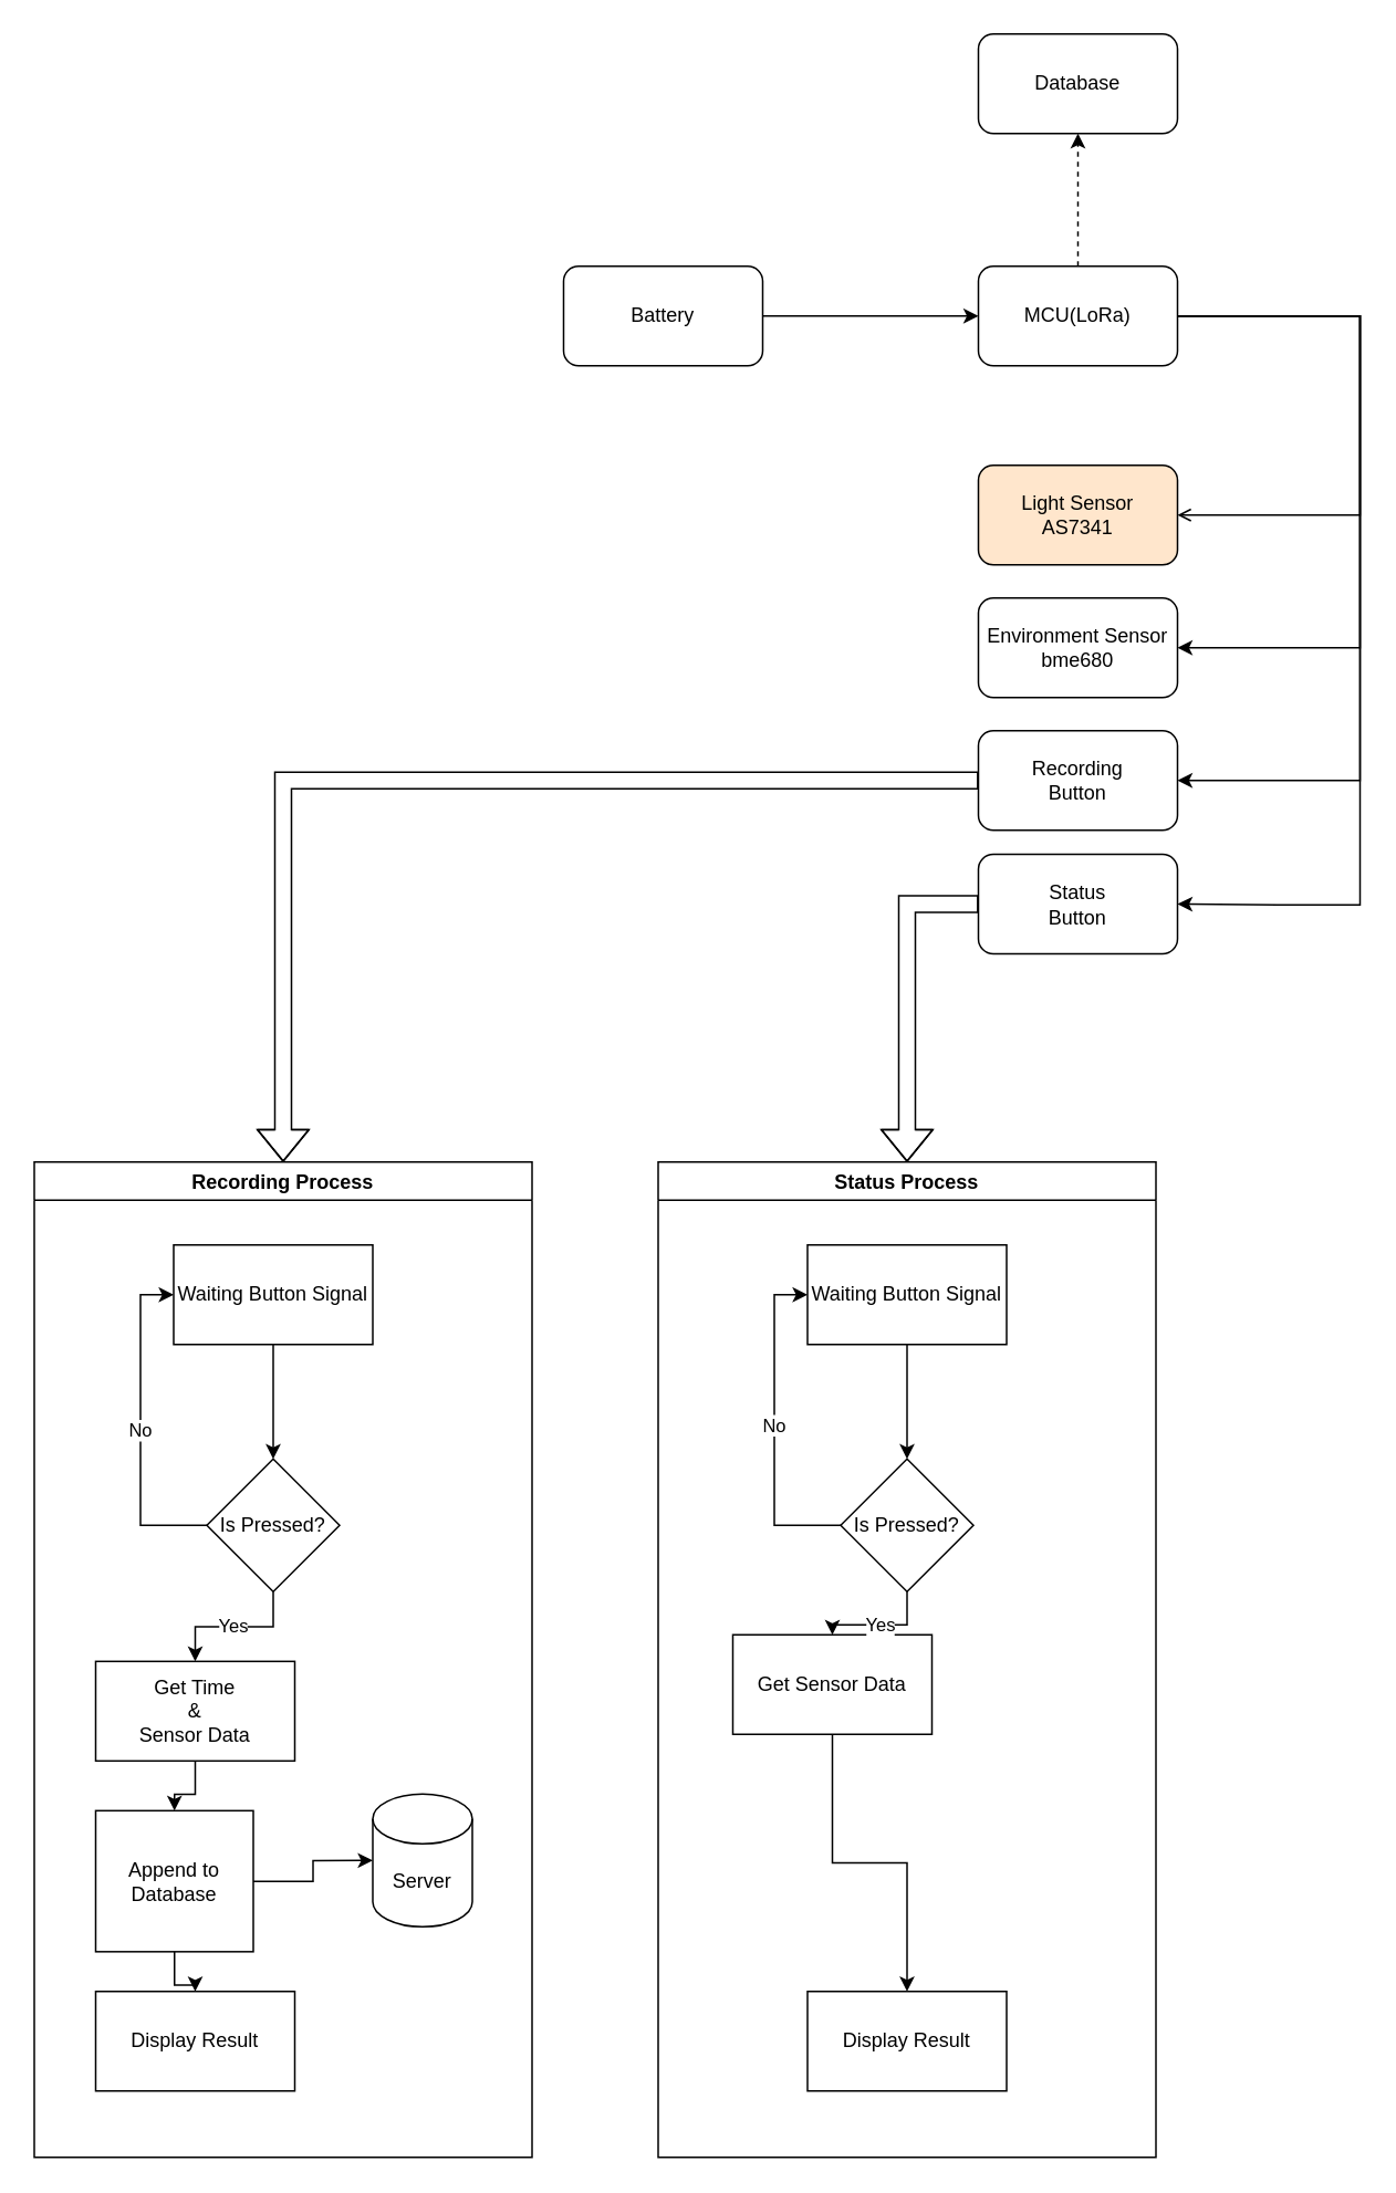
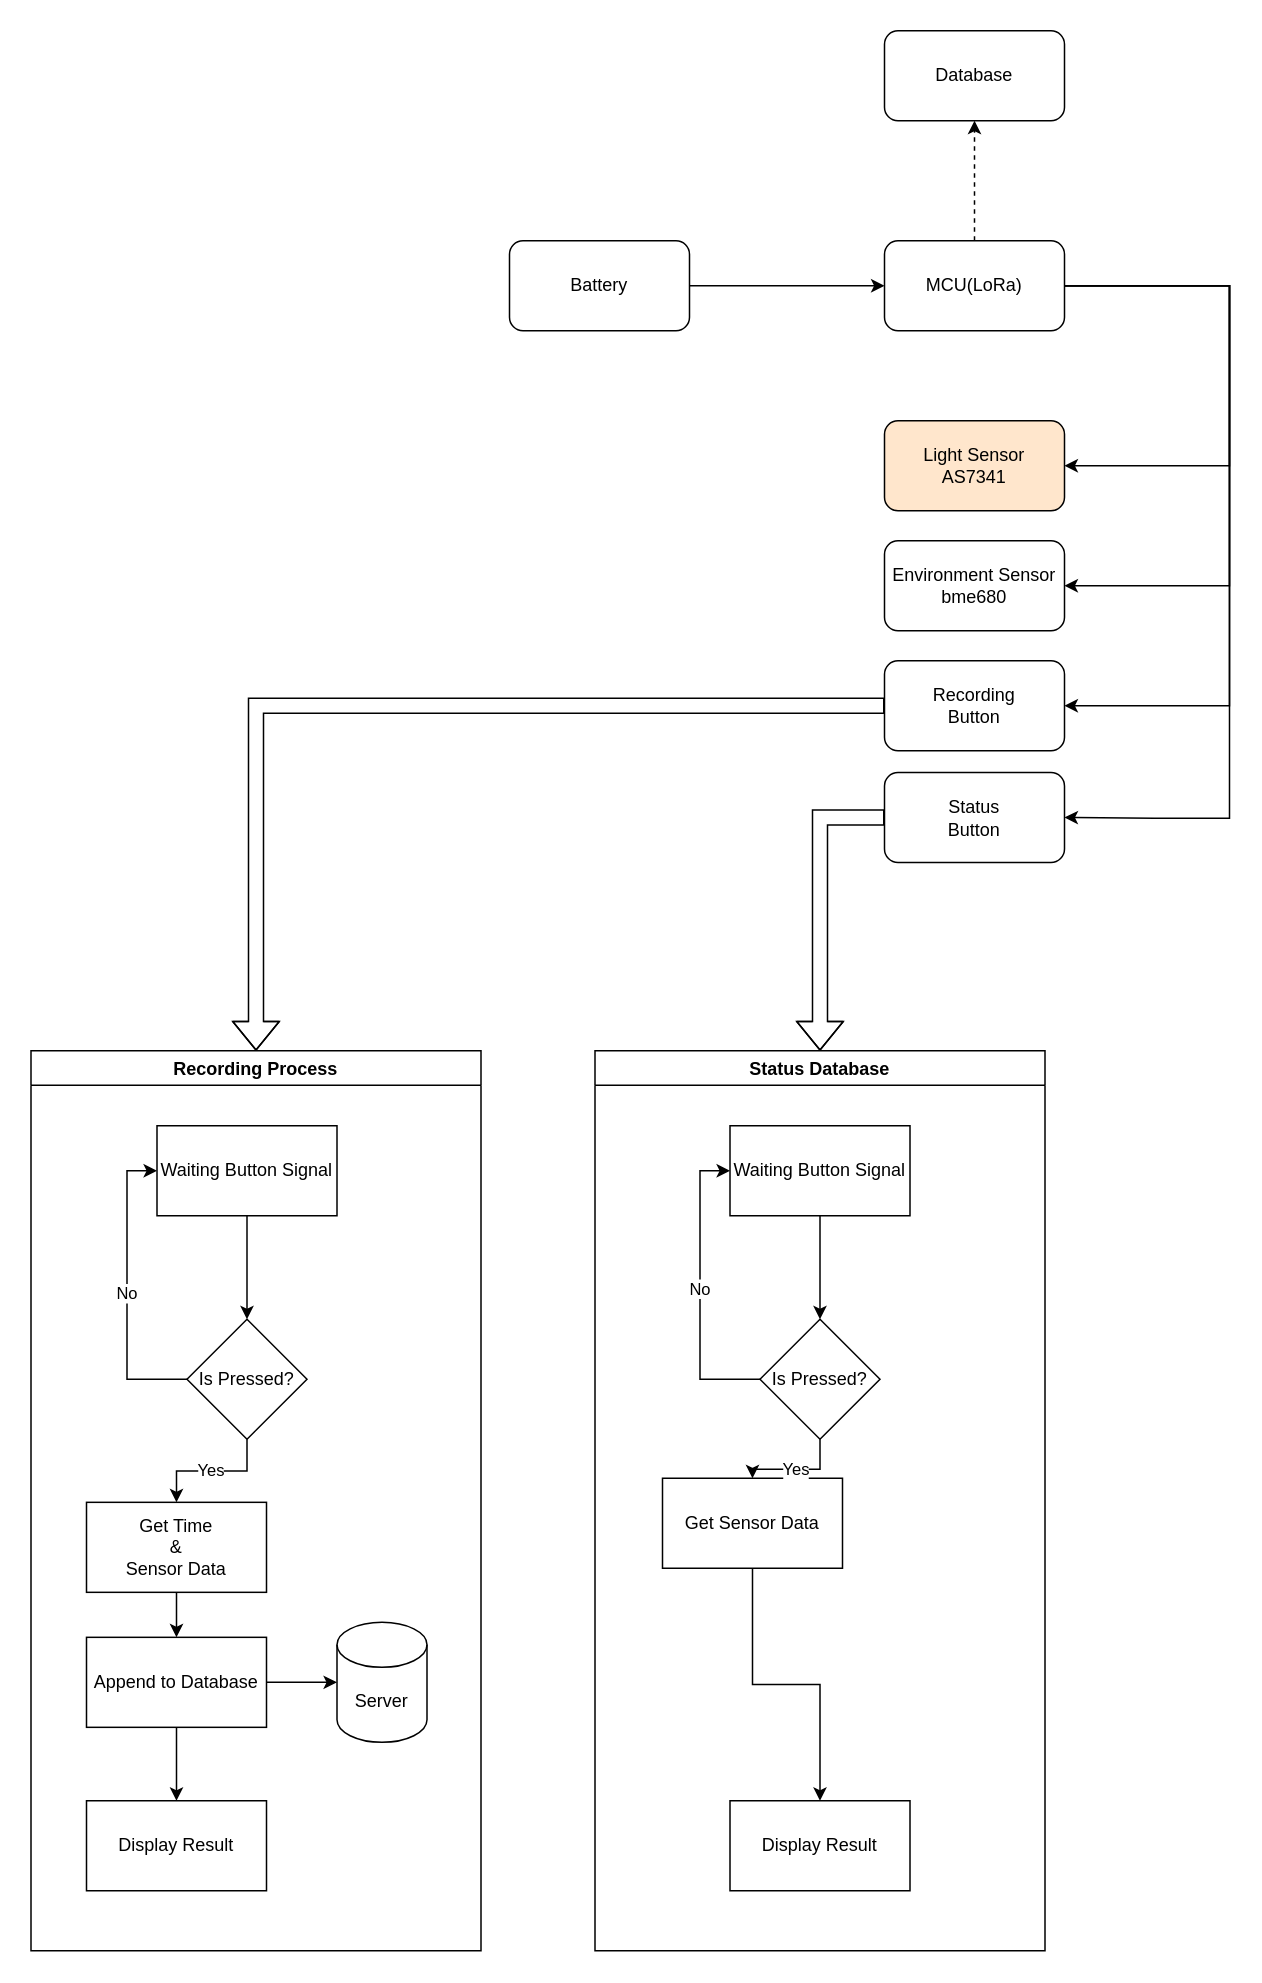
  <mxCell id="0" />
  <mxCell id="1" parent="0" />
  <mxCell id="2" style="edgeStyle=orthogonalEdgeStyle;rounded=0;orthogonalLoop=1;jettySize=auto;html=1;entryX=1;entryY=0.5;entryDx=0;entryDy=0;" parent="1" source="6" target="8" edge="1"><mxGeometry relative="1" as="geometry"><Array as="points"><mxPoint x="819" y="190" /><mxPoint x="819" y="470" /></Array></mxGeometry></mxCell>
  <mxCell id="3" value="" style="edgeStyle=orthogonalEdgeStyle;rounded=0;jumpStyle=arc;orthogonalLoop=1;jettySize=auto;html=1;dashed=1;" parent="1" source="6" target="12" edge="1"><mxGeometry relative="1" as="geometry" /></mxCell>
- <mxCell id="4" style="edgeStyle=orthogonalEdgeStyle;rounded=0;jumpStyle=arc;orthogonalLoop=1;jettySize=auto;html=1;entryX=1;entryY=0.5;entryDx=0;entryDy=0;endArrow=open;" parent="1" source="6" target="11" edge="1"><mxGeometry relative="1" as="geometry"><Array as="points"><mxPoint x="819" y="190" /><mxPoint x="819" y="310" /></Array></mxGeometry></mxCell>
+ <mxCell id="4" style="edgeStyle=orthogonalEdgeStyle;rounded=0;jumpStyle=arc;orthogonalLoop=1;jettySize=auto;html=1;entryX=1;entryY=0.5;entryDx=0;entryDy=0;" parent="1" source="6" target="11" edge="1"><mxGeometry relative="1" as="geometry"><Array as="points"><mxPoint x="819" y="190" /><mxPoint x="819" y="310" /></Array></mxGeometry></mxCell>
  <mxCell id="5" style="edgeStyle=orthogonalEdgeStyle;rounded=0;jumpStyle=arc;orthogonalLoop=1;jettySize=auto;html=1;entryX=1;entryY=0.5;entryDx=0;entryDy=0;" parent="1" source="6" target="13" edge="1"><mxGeometry relative="1" as="geometry"><Array as="points"><mxPoint x="819" y="190" /><mxPoint x="819" y="390" /></Array></mxGeometry></mxCell>
  <mxCell id="6" value="MCU(LoRa)" style="rounded=1;whiteSpace=wrap;html=1;" parent="1" vertex="1"><mxGeometry x="589" y="160" width="120" height="60" as="geometry" /></mxCell>
  <mxCell id="7" style="edgeStyle=orthogonalEdgeStyle;rounded=0;orthogonalLoop=1;jettySize=auto;html=1;exitX=0;exitY=0.5;exitDx=0;exitDy=0;entryX=0.5;entryY=0;entryDx=0;entryDy=0;shape=flexArrow;strokeWidth=1;" edge="1" parent="1" source="8" target="17"><mxGeometry relative="1" as="geometry"><mxPoint x="359" y="620" as="targetPoint" /></mxGeometry></mxCell>
  <mxCell id="8" value="Recording&lt;br&gt;Button" style="whiteSpace=wrap;html=1;rounded=1;" parent="1" vertex="1"><mxGeometry x="589" y="440" width="120" height="60" as="geometry" /></mxCell>
  <mxCell id="9" style="edgeStyle=orthogonalEdgeStyle;rounded=0;orthogonalLoop=1;jettySize=auto;html=1;entryX=0;entryY=0.5;entryDx=0;entryDy=0;" edge="1" parent="1" source="10" target="6"><mxGeometry relative="1" as="geometry" /></mxCell>
  <mxCell id="10" value="Battery" style="whiteSpace=wrap;html=1;rounded=1;" parent="1" vertex="1"><mxGeometry x="339" y="160" width="120" height="60" as="geometry" /></mxCell>
  <mxCell id="11" value="Light Sensor&lt;br&gt;AS7341" style="whiteSpace=wrap;html=1;rounded=1;fillColor=#ffe6cc;" parent="1" vertex="1"><mxGeometry x="589" y="280" width="120" height="60" as="geometry" /></mxCell>
  <mxCell id="12" value="Database" style="whiteSpace=wrap;html=1;rounded=1;" parent="1" vertex="1"><mxGeometry x="589" y="20" width="120" height="60" as="geometry" /></mxCell>
  <mxCell id="13" value="Environment Sensor&lt;br&gt;bme680" style="whiteSpace=wrap;html=1;rounded=1;" parent="1" vertex="1"><mxGeometry x="589" y="360" width="120" height="60" as="geometry" /></mxCell>
  <mxCell id="14" style="edgeStyle=orthogonalEdgeStyle;rounded=0;orthogonalLoop=1;jettySize=auto;html=1;exitX=0;exitY=0.5;exitDx=0;exitDy=0;entryX=0.5;entryY=0;entryDx=0;entryDy=0;shape=flexArrow;" edge="1" parent="1" source="15" target="31"><mxGeometry relative="1" as="geometry" /></mxCell>
  <mxCell id="15" value="Status&lt;br&gt;Button" style="whiteSpace=wrap;html=1;rounded=1;" vertex="1" parent="1"><mxGeometry x="589" y="514.5" width="120" height="60" as="geometry" /></mxCell>
  <mxCell id="16" style="edgeStyle=orthogonalEdgeStyle;rounded=0;orthogonalLoop=1;jettySize=auto;html=1;entryX=1;entryY=0.5;entryDx=0;entryDy=0;" edge="1" parent="1" source="6" target="15"><mxGeometry relative="1" as="geometry"><Array as="points"><mxPoint x="819" y="190" /><mxPoint x="819" y="545" /><mxPoint x="769" y="545" /></Array><mxPoint x="709" y="190" as="sourcePoint" /><mxPoint x="679" y="640" as="targetPoint" /></mxGeometry></mxCell>
  <mxCell id="17" value="Recording Process" style="swimlane;" vertex="1" parent="1"><mxGeometry x="20" y="700" width="300" height="600" as="geometry" /></mxCell>
  <mxCell id="18" style="edgeStyle=orthogonalEdgeStyle;rounded=0;orthogonalLoop=1;jettySize=auto;html=1;entryX=0.5;entryY=0;entryDx=0;entryDy=0;strokeWidth=1;exitX=0.5;exitY=1;exitDx=0;exitDy=0;" edge="1" parent="17" source="25" target="22"><mxGeometry relative="1" as="geometry"><mxPoint x="144.053" y="150" as="sourcePoint" /></mxGeometry></mxCell>
  <mxCell id="19" value="Yes" style="edgeStyle=orthogonalEdgeStyle;rounded=0;orthogonalLoop=1;jettySize=auto;html=1;entryX=0.5;entryY=0;entryDx=0;entryDy=0;strokeWidth=1;exitX=0.5;exitY=1;exitDx=0;exitDy=0;" edge="1" parent="17" source="22" target="24"><mxGeometry relative="1" as="geometry"><mxPoint x="144.053" y="279.997" as="sourcePoint" /></mxGeometry></mxCell>
  <mxCell id="20" style="edgeStyle=orthogonalEdgeStyle;rounded=0;orthogonalLoop=1;jettySize=auto;html=1;entryX=0;entryY=0.5;entryDx=0;entryDy=0;strokeWidth=1;" edge="1" parent="17" source="22" target="25"><mxGeometry relative="1" as="geometry"><Array as="points"><mxPoint x="64" y="219" /><mxPoint x="64" y="80" /></Array></mxGeometry></mxCell>
  <mxCell id="21" value="No" style="edgeLabel;html=1;align=center;verticalAlign=middle;resizable=0;points=[];" vertex="1" connectable="0" parent="20"><mxGeometry x="-0.02" y="1" relative="1" as="geometry"><mxPoint as="offset" /></mxGeometry></mxCell>
  <mxCell id="22" value="Is Pressed?" style="rhombus;whiteSpace=wrap;html=1;" vertex="1" parent="17"><mxGeometry x="104" y="179" width="80" height="80" as="geometry" /></mxCell>
  <mxCell id="23" style="edgeStyle=orthogonalEdgeStyle;rounded=0;orthogonalLoop=1;jettySize=auto;html=1;entryX=0.5;entryY=0;entryDx=0;entryDy=0;strokeWidth=1;" edge="1" parent="17" source="24" target="28"><mxGeometry relative="1" as="geometry" /></mxCell>
  <mxCell id="24" value="Get Time&lt;br&gt;&amp;amp;&lt;br&gt;Sensor Data" style="rounded=0;whiteSpace=wrap;html=1;" vertex="1" parent="17"><mxGeometry x="37" y="301.05" width="120" height="60" as="geometry" /></mxCell>
  <mxCell id="25" value="Waiting Button Signal" style="rounded=0;whiteSpace=wrap;html=1;" vertex="1" parent="17"><mxGeometry x="84" y="50" width="120" height="60" as="geometry" /></mxCell>
  <mxCell id="26" style="edgeStyle=orthogonalEdgeStyle;rounded=0;orthogonalLoop=1;jettySize=auto;html=1;entryX=0;entryY=0.5;entryDx=0;entryDy=0;entryPerimeter=0;strokeWidth=1;" edge="1" parent="17" source="28" target="29"><mxGeometry relative="1" as="geometry" /></mxCell>
  <mxCell id="27" style="edgeStyle=orthogonalEdgeStyle;rounded=0;orthogonalLoop=1;jettySize=auto;html=1;entryX=0.5;entryY=0;entryDx=0;entryDy=0;strokeWidth=1;" edge="1" parent="17" source="28" target="30"><mxGeometry relative="1" as="geometry" /></mxCell>
- <mxCell id="28" value="Append to Database" style="rounded=0;whiteSpace=wrap;html=1;" vertex="1" parent="17"><mxGeometry x="37" y="391.05" width="95" height="85" as="geometry" /></mxCell>
+ <mxCell id="28" value="Append to Database" style="rounded=0;whiteSpace=wrap;html=1;" vertex="1" parent="17"><mxGeometry x="37" y="391.05" width="120" height="60" as="geometry" /></mxCell>
  <mxCell id="29" value="Server" style="shape=cylinder3;whiteSpace=wrap;html=1;boundedLbl=1;backgroundOutline=1;size=15;" vertex="1" parent="17"><mxGeometry x="204" y="381.05" width="60" height="80" as="geometry" /></mxCell>
  <mxCell id="30" value="Display Result" style="rounded=0;whiteSpace=wrap;html=1;" vertex="1" parent="17"><mxGeometry x="37" y="500" width="120" height="60" as="geometry" /></mxCell>
- <mxCell id="31" value="Status Process" style="swimlane;" vertex="1" parent="1"><mxGeometry x="396" y="700" width="300" height="600" as="geometry" /></mxCell>
+ <mxCell id="31" value="Status Database" style="swimlane;" vertex="1" parent="1"><mxGeometry x="396" y="700" width="300" height="600" as="geometry" /></mxCell>
  <mxCell id="32" value="Is Pressed?" style="rhombus;whiteSpace=wrap;html=1;" vertex="1" parent="31"><mxGeometry x="110" y="179" width="80" height="80" as="geometry" /></mxCell>
  <mxCell id="33" value="Waiting Button Signal" style="rounded=0;whiteSpace=wrap;html=1;" vertex="1" parent="31"><mxGeometry x="90" y="50" width="120" height="60" as="geometry" /></mxCell>
  <mxCell id="34" style="edgeStyle=orthogonalEdgeStyle;rounded=0;orthogonalLoop=1;jettySize=auto;html=1;entryX=0.5;entryY=0;entryDx=0;entryDy=0;strokeWidth=1;exitX=0.5;exitY=1;exitDx=0;exitDy=0;" edge="1" parent="31" source="33" target="32"><mxGeometry relative="1" as="geometry"><mxPoint x="127.053" y="-470" as="sourcePoint" /></mxGeometry></mxCell>
  <mxCell id="35" value="No" style="edgeStyle=orthogonalEdgeStyle;rounded=0;orthogonalLoop=1;jettySize=auto;html=1;entryX=0;entryY=0.5;entryDx=0;entryDy=0;strokeWidth=1;" edge="1" parent="31" source="32" target="33"><mxGeometry relative="1" as="geometry"><Array as="points"><mxPoint x="70" y="219" /><mxPoint x="70" y="80" /></Array></mxGeometry></mxCell>
  <mxCell id="36" value="Get Sensor Data" style="rounded=0;whiteSpace=wrap;html=1;" vertex="1" parent="31"><mxGeometry x="45" y="285" width="120" height="60" as="geometry" /></mxCell>
  <mxCell id="37" value="Yes" style="edgeStyle=orthogonalEdgeStyle;rounded=0;orthogonalLoop=1;jettySize=auto;html=1;strokeWidth=1;" edge="1" parent="31" source="32" target="36"><mxGeometry relative="1" as="geometry"><mxPoint x="150.0" y="290" as="targetPoint" /></mxGeometry></mxCell>
  <mxCell id="38" value="Display Result" style="rounded=0;whiteSpace=wrap;html=1;" vertex="1" parent="31"><mxGeometry x="90.0" y="500" width="120" height="60" as="geometry" /></mxCell>
  <mxCell id="39" value="" style="edgeStyle=orthogonalEdgeStyle;rounded=0;orthogonalLoop=1;jettySize=auto;html=1;strokeWidth=1;" edge="1" parent="31" source="36" target="38"><mxGeometry relative="1" as="geometry" /></mxCell>
